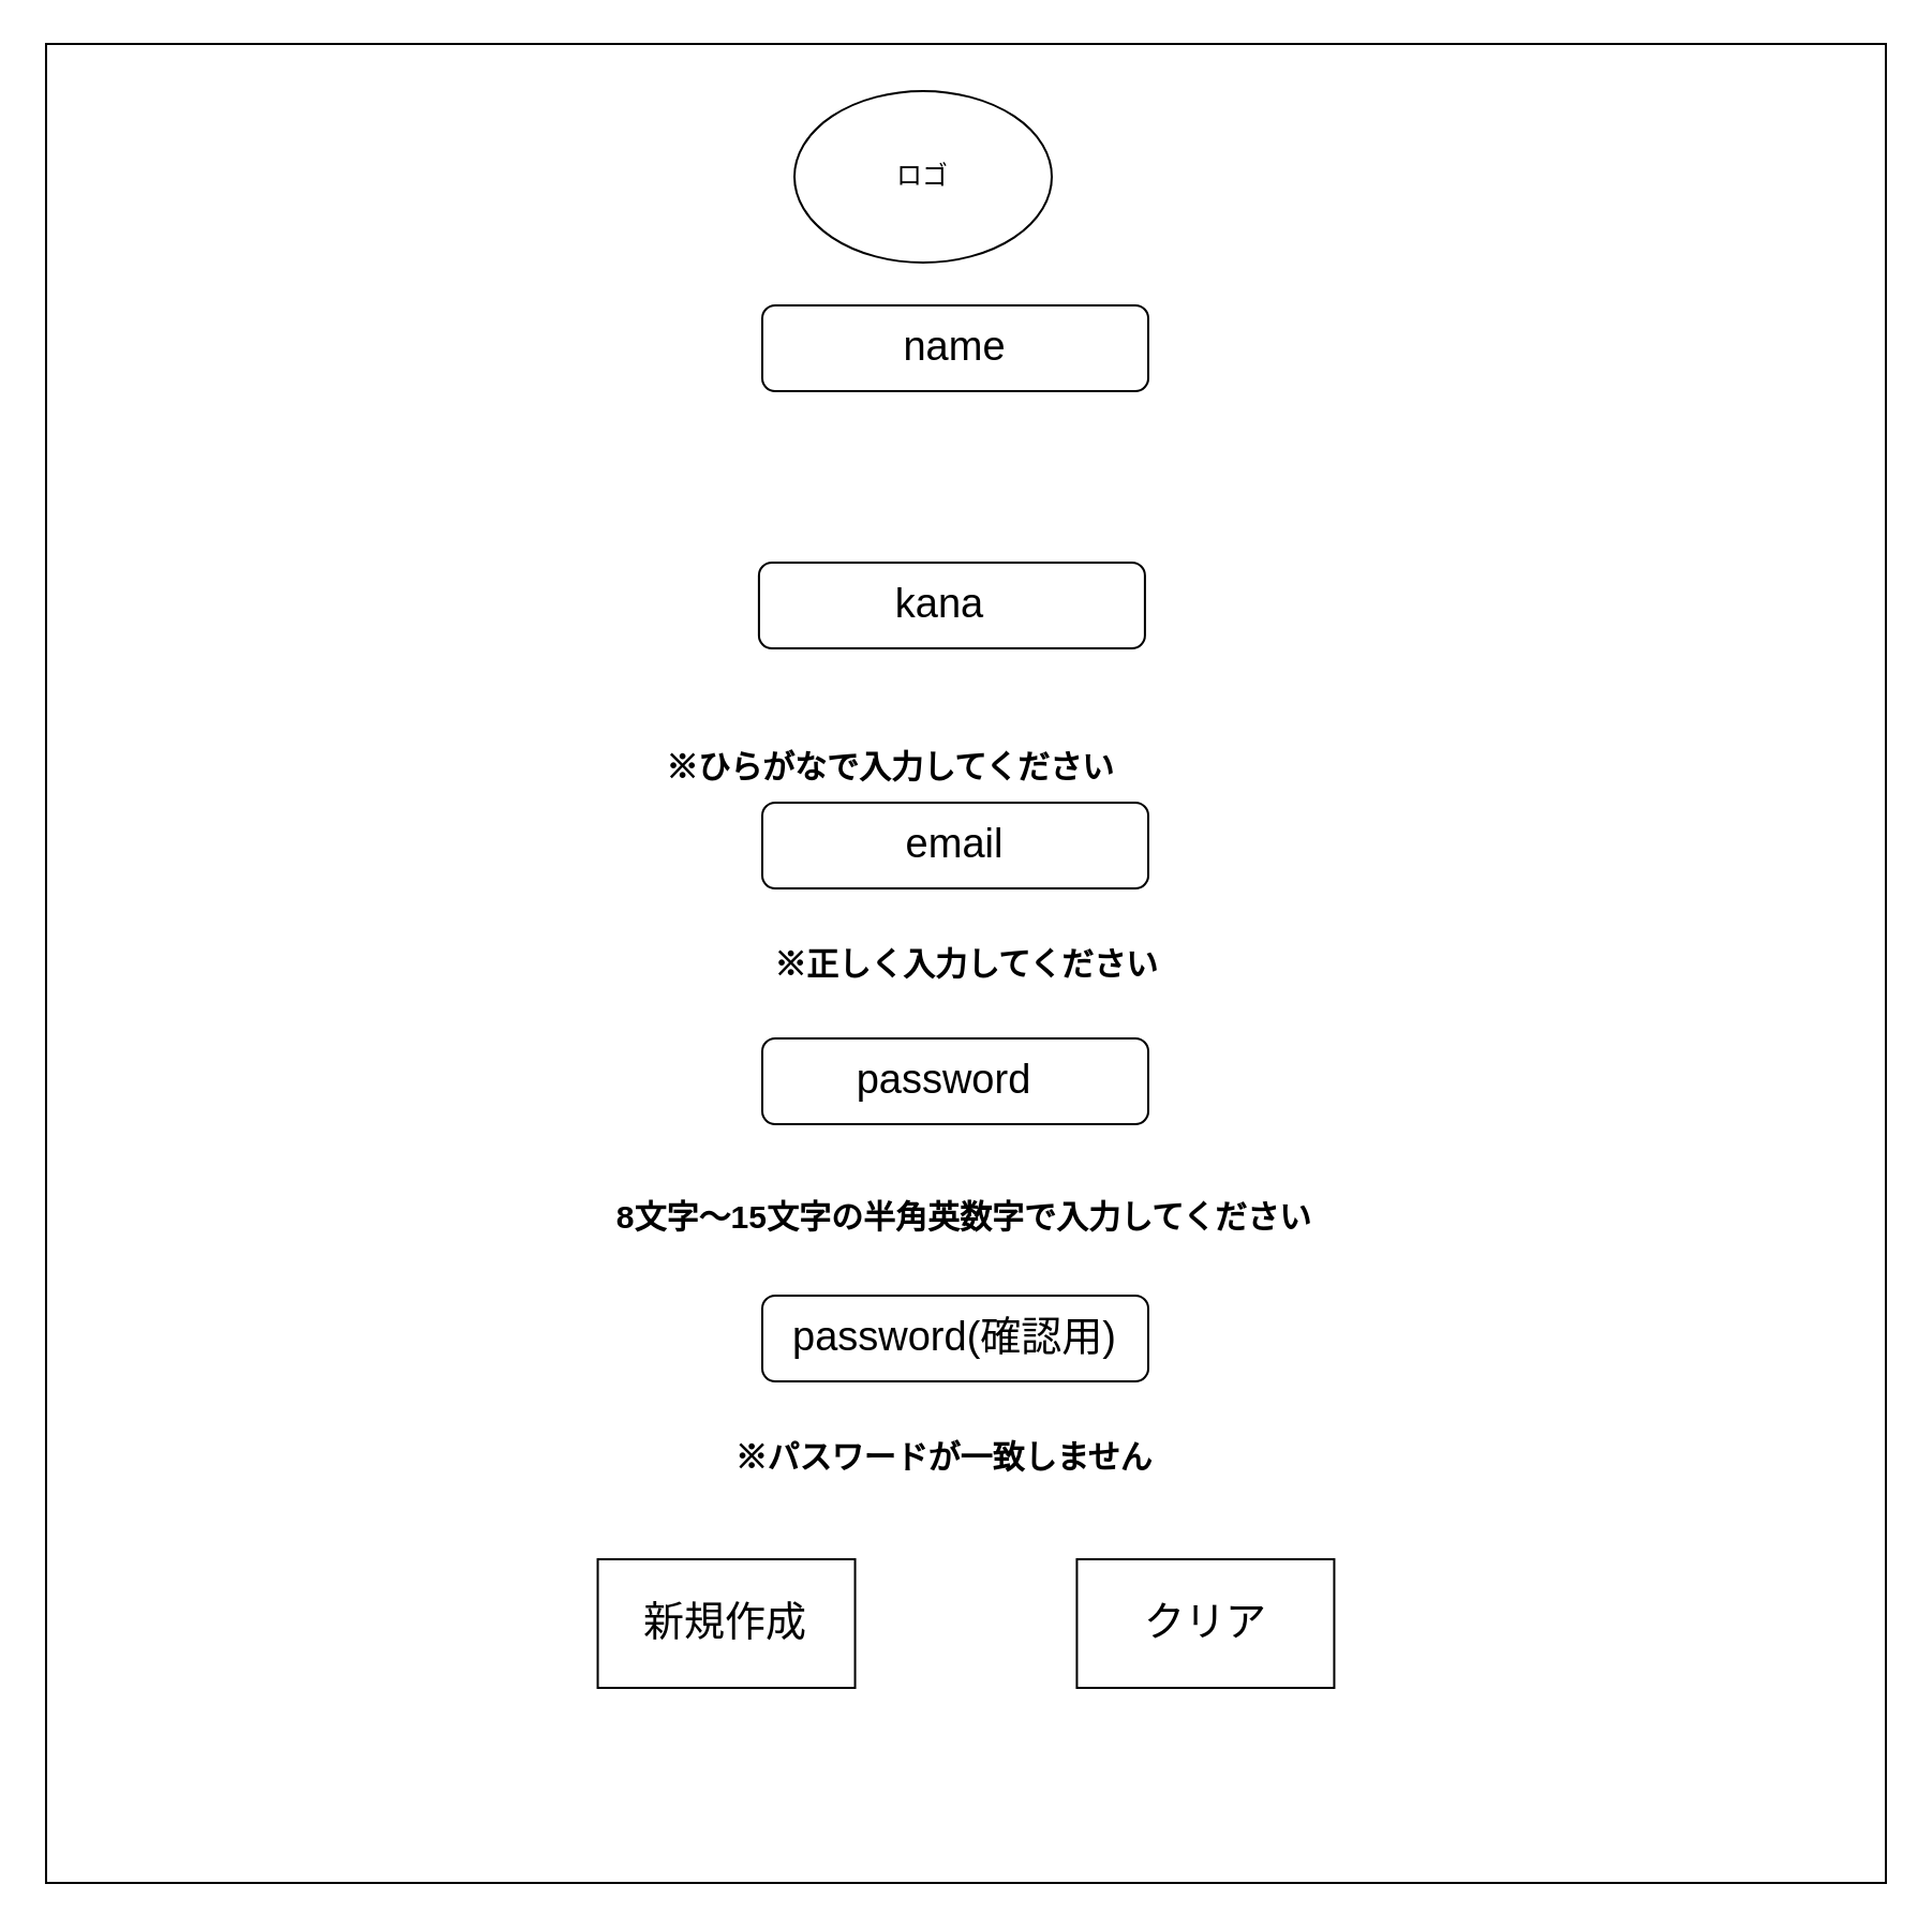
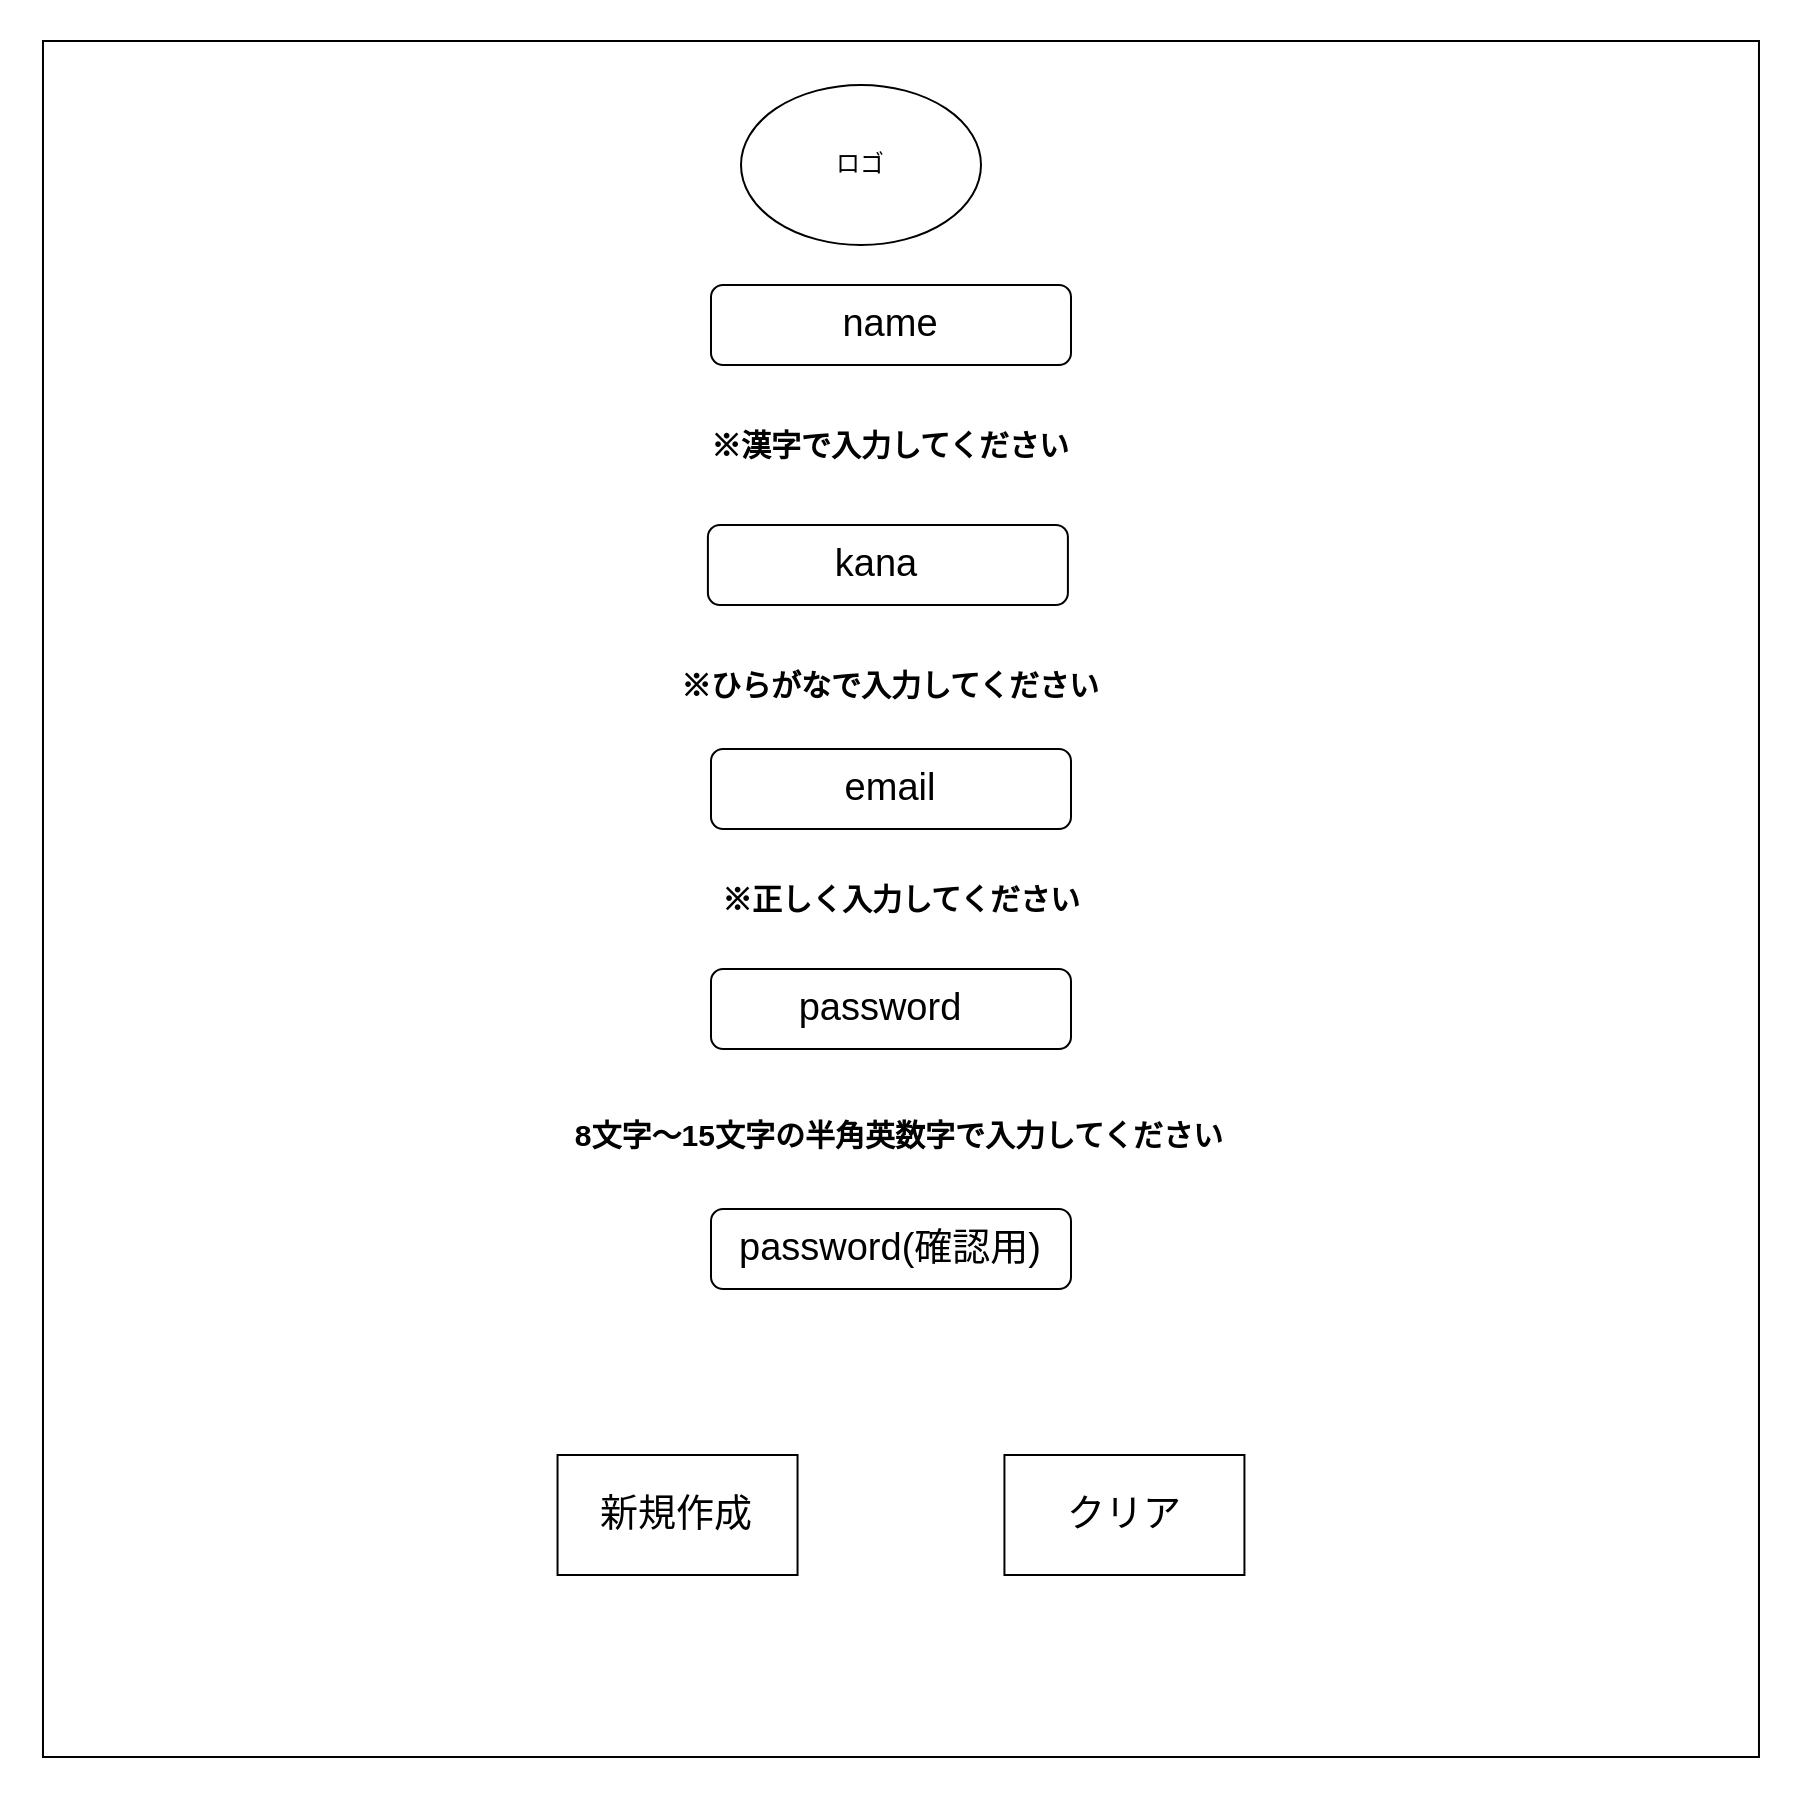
  <mxCell id="0" />
  <mxCell id="1" parent="0" />
  <mxCell id="2" value="" style="whiteSpace=wrap;html=1;aspect=fixed;" parent="1" vertex="1"><mxGeometry x="20.99" y="20" width="858" height="858" as="geometry" /></mxCell>
  <mxCell id="3" value="" style="rounded=1;whiteSpace=wrap;html=1;" parent="1" vertex="1"><mxGeometry x="355" y="142" width="180" height="40" as="geometry" /></mxCell>
  <mxCell id="4" value="ロゴ" style="ellipse;whiteSpace=wrap;html=1;" parent="1" vertex="1"><mxGeometry x="370" y="42" width="120" height="80" as="geometry" /></mxCell>
  <mxCell id="5" value="" style="group" parent="1" vertex="1" connectable="0"><mxGeometry x="278.27" y="722" width="120" height="70" as="geometry" /></mxCell>
  <mxCell id="6" value="" style="rounded=0;whiteSpace=wrap;html=1;" parent="5" vertex="1"><mxGeometry y="5" width="120" height="60" as="geometry" /></mxCell>
  <mxCell id="7" value="新規作成" style="text;html=1;strokeColor=none;fillColor=none;align=center;verticalAlign=middle;whiteSpace=wrap;rounded=0;fontSize=19;" parent="5" vertex="1"><mxGeometry x="10" width="100" height="70" as="geometry" /></mxCell>
  <mxCell id="8" value="" style="group" parent="1" vertex="1" connectable="0"><mxGeometry x="501.72" y="722" width="120" height="70" as="geometry" /></mxCell>
  <mxCell id="9" value="" style="rounded=0;whiteSpace=wrap;html=1;" parent="8" vertex="1"><mxGeometry y="5" width="120" height="60" as="geometry" /></mxCell>
  <mxCell id="10" value="クリア" style="text;html=1;strokeColor=none;fillColor=none;align=center;verticalAlign=middle;whiteSpace=wrap;rounded=0;fontSize=19;" parent="8" vertex="1"><mxGeometry x="10" width="100" height="70" as="geometry" /></mxCell>
- <mxCell id="11" value="※パスワードが一致しません" style="text;html=1;strokeColor=none;fillColor=none;align=center;verticalAlign=middle;whiteSpace=wrap;rounded=0;fontStyle=1;fontSize=15;" parent="1" vertex="1"><mxGeometry x="340" y="669" width="200" height="20" as="geometry" /></mxCell>
  <mxCell id="12" value="name" style="text;html=1;strokeColor=none;fillColor=none;align=center;verticalAlign=middle;whiteSpace=wrap;rounded=0;fontSize=19;" parent="1" vertex="1"><mxGeometry x="400" y="159.5" width="90" height="5" as="geometry" /></mxCell>
- <mxCell id="13" value="※ひらがなで入力してください" style="text;html=1;strokeColor=none;fillColor=none;align=center;verticalAlign=middle;whiteSpace=wrap;rounded=0;fontStyle=1;fontSize=15;" vertex="1" parent="1"><mxGeometry x="305" y="347" width="220" height="20" as="geometry" /></mxCell>
+ <mxCell id="13" value="※ひらがなで入力してください" style="text;html=1;strokeColor=none;fillColor=none;align=center;verticalAlign=middle;whiteSpace=wrap;rounded=0;fontStyle=1;fontSize=15;" vertex="1" parent="1"><mxGeometry x="335" y="332" width="220" height="20" as="geometry" /></mxCell>
  <mxCell id="14" value="" style="rounded=1;whiteSpace=wrap;html=1;" parent="1" vertex="1"><mxGeometry x="355" y="484" width="180" height="40" as="geometry" /></mxCell>
  <mxCell id="15" value="password" style="text;html=1;strokeColor=none;fillColor=none;align=center;verticalAlign=middle;whiteSpace=wrap;rounded=0;fontSize=19;" parent="1" vertex="1"><mxGeometry x="395" y="469" width="90" height="70" as="geometry" /></mxCell>
  <mxCell id="16" value="8文字～15文字の半角英数字で入力してください" style="text;html=1;strokeColor=none;fillColor=none;align=center;verticalAlign=middle;whiteSpace=wrap;rounded=0;fontStyle=1;fontSize=15;" parent="1" vertex="1"><mxGeometry x="278.27" y="562" width="343.45" height="10" as="geometry" /></mxCell>
+ <mxCell id="17" value="&lt;font style=&quot;vertical-align: inherit&quot;&gt;&lt;font style=&quot;vertical-align: inherit&quot;&gt;※漢字で入力してください&lt;/font&gt;&lt;/font&gt;" style="text;html=1;strokeColor=none;fillColor=none;align=center;verticalAlign=middle;whiteSpace=wrap;rounded=0;fontStyle=1;fontSize=15;" parent="1" vertex="1"><mxGeometry x="350" y="212" width="190" height="20" as="geometry" /></mxCell>
  <mxCell id="18" value="※正しく入力してください" style="text;html=1;strokeColor=none;fillColor=none;align=center;verticalAlign=middle;whiteSpace=wrap;rounded=0;fontStyle=1;fontSize=15;" parent="1" vertex="1"><mxGeometry x="356.55" y="429" width="186.89" height="40" as="geometry" /></mxCell>
  <mxCell id="19" value="" style="rounded=1;whiteSpace=wrap;html=1;" vertex="1" parent="1"><mxGeometry x="353.45" y="262" width="180" height="40" as="geometry" /></mxCell>
  <mxCell id="20" value="kana" style="text;html=1;strokeColor=none;fillColor=none;align=center;verticalAlign=middle;whiteSpace=wrap;rounded=0;fontSize=19;" vertex="1" parent="1"><mxGeometry x="393.45" y="279.5" width="90" height="5" as="geometry" /></mxCell>
  <mxCell id="21" value="" style="group" vertex="1" connectable="0" parent="1"><mxGeometry x="355" y="374" width="180" height="40" as="geometry" /></mxCell>
  <mxCell id="22" value="" style="rounded=1;whiteSpace=wrap;html=1;" vertex="1" parent="21"><mxGeometry width="180" height="40" as="geometry" /></mxCell>
  <mxCell id="23" value="email" style="text;html=1;strokeColor=none;fillColor=none;align=center;verticalAlign=middle;whiteSpace=wrap;rounded=0;fontSize=19;" vertex="1" parent="21"><mxGeometry x="45" y="17.5" width="90" height="5" as="geometry" /></mxCell>
  <mxCell id="24" value="" style="group" vertex="1" connectable="0" parent="1"><mxGeometry x="355" y="589" width="180" height="70" as="geometry" /></mxCell>
  <mxCell id="25" value="" style="rounded=1;whiteSpace=wrap;html=1;" parent="24" vertex="1"><mxGeometry y="15" width="180" height="40" as="geometry" /></mxCell>
  <mxCell id="26" value="password(確認用)" style="text;html=1;strokeColor=none;fillColor=none;align=center;verticalAlign=middle;whiteSpace=wrap;rounded=0;fontSize=19;" parent="24" vertex="1"><mxGeometry width="180" height="70" as="geometry" /></mxCell>
